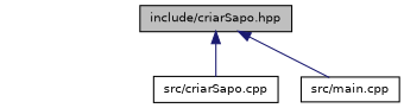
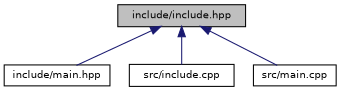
  digraph {
    node [color=black fillcolor=white fontname=Helvetica fontsize=10 shape=record style=filled]
    edge [color=midnightblue dir=back fontname=Helvetica fontsize=10 labelfontname=Helvetica labelfontsize=10 style=solid]
-   n1 [fillcolor=grey75 fontcolor=black height=0.2 label="include/criarSapo.hpp" width=0.4]
-   n3 [height=0.2 label="src/criarSapo.cpp" width=0.4]
+   n1 [fillcolor=grey75 fontcolor=black height=0.2 label="include/include.hpp" width=0.4]
+   n2 [height=0.2 label="include/main.hpp" width=0.4]
+   n3 [height=0.2 label="src/include.cpp" width=0.4]
    n4 [height=0.2 label="src/main.cpp" width=0.4]
+   n1 -> n2
    n1 -> n3
    n1 -> n4
  }
